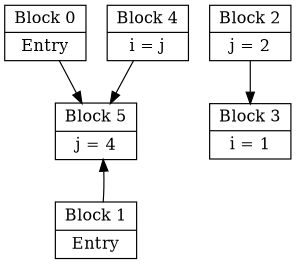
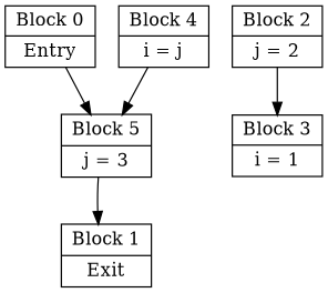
  digraph {
    node [shape=record]
    n1 [label="{Block 0|Entry\n}"]
-   n2 [label="{Block 5|j = 4\n}"]
+   n2 [label="{Block 5|j = 3\n}"]
    n3 [label="{Block 2|j = 2\n}"]
    n4 [label="{Block 3|i = 1\n}"]
-   n5 [label="{Block 1|Entry\n}"]
+   n5 [label="{Block 1|Exit\n}"]
    n6 [label="{Block 4|i = j\n}"]
    n1 -> n2
-   n5 -> n2
+   n2 -> n5
    n3 -> n4
    n6 -> n2
  }
